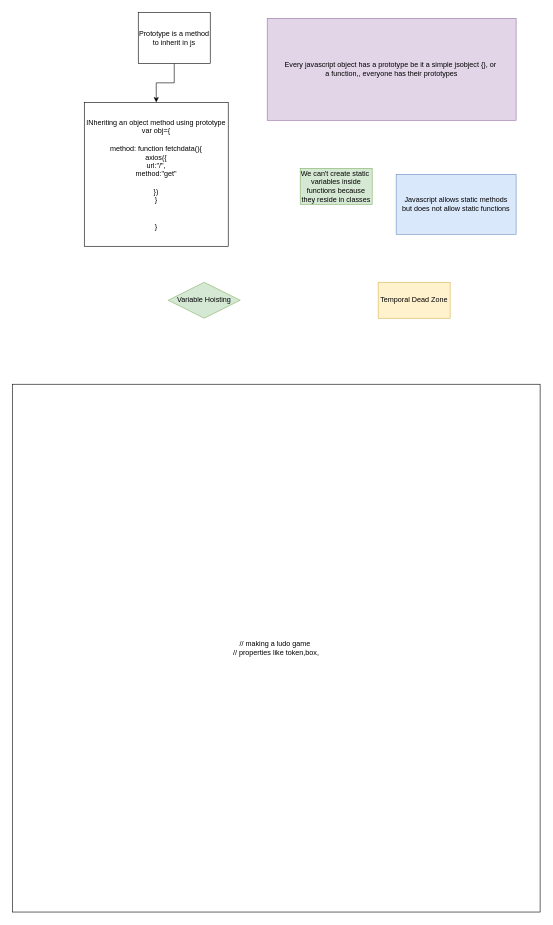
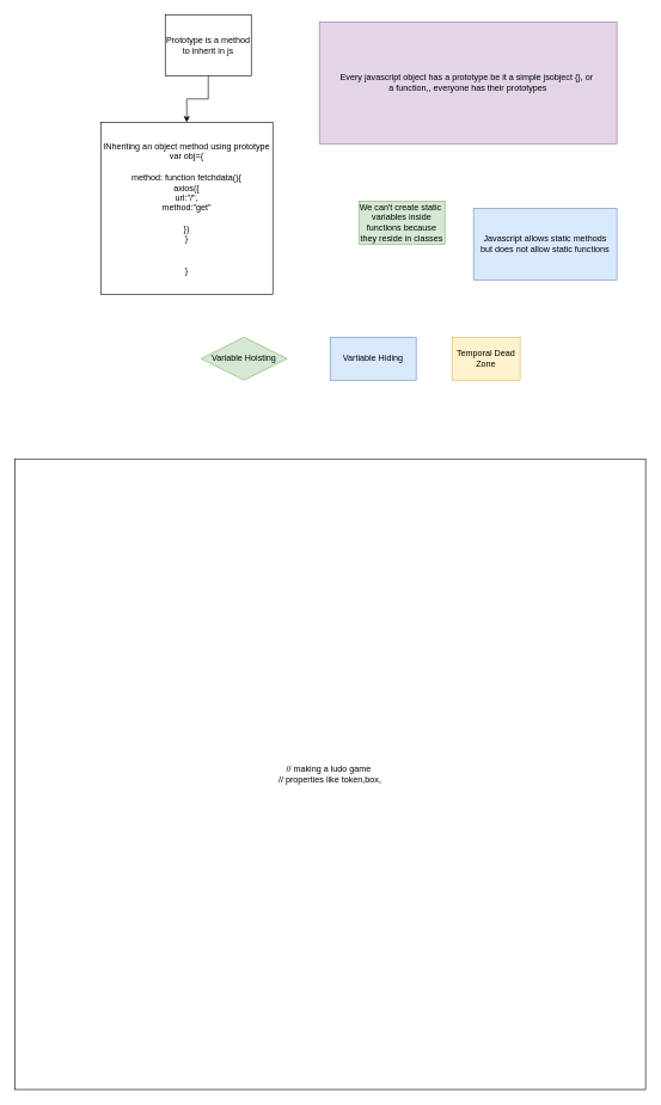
  <mxCell id="0" />
  <mxCell id="1" parent="0" />
  <mxCell id="2" style="edgeStyle=orthogonalEdgeStyle;rounded=0;orthogonalLoop=1;jettySize=auto;html=1;" parent="1" source="3" target="4" edge="1"><mxGeometry relative="1" as="geometry" /></mxCell>
  <mxCell id="3" value="Prototype is a method&lt;div&gt;to inherit in js&lt;/div&gt;" style="rounded=0;whiteSpace=wrap;html=1;" parent="1" vertex="1"><mxGeometry x="230" y="20" width="120" height="85" as="geometry" /></mxCell>
  <mxCell id="4" value="INheriting an object method using prototype&lt;div&gt;var obj={&lt;/div&gt;&lt;div&gt;&lt;br&gt;&lt;/div&gt;&lt;div&gt;method: function fetchdata(){&lt;/div&gt;&lt;div&gt;axios({&lt;/div&gt;&lt;div&gt;url:&quot;/&quot;,&lt;/div&gt;&lt;div&gt;method:&quot;get&quot;&lt;/div&gt;&lt;div&gt;&lt;br&gt;&lt;/div&gt;&lt;div&gt;})&lt;/div&gt;&lt;div&gt;}&lt;/div&gt;&lt;div&gt;&lt;br&gt;&lt;/div&gt;&lt;div&gt;&lt;br&gt;&lt;/div&gt;&lt;div&gt;}&lt;/div&gt;" style="whiteSpace=wrap;html=1;aspect=fixed;" parent="1" vertex="1"><mxGeometry x="140" y="170" width="240" height="240" as="geometry" /></mxCell>
  <mxCell id="5" value="// making a ludo game&amp;nbsp;&lt;div&gt;// properties like token,box,&lt;/div&gt;" style="whiteSpace=wrap;html=1;aspect=fixed;" parent="1" vertex="1"><mxGeometry y="640" width="880" height="880" as="geometry" x="20" /></mxCell>
  <mxCell id="6" value="Every javascript object has a prototype be it a simple jsobject {}, or&amp;nbsp;&lt;div&gt;a function,, everyone has their prototypes&lt;/div&gt;" style="rounded=0;whiteSpace=wrap;html=1;fillColor=#e1d5e7;strokeColor=#9673a6;" parent="1" vertex="1"><mxGeometry x="445" y="30" width="415" height="170" as="geometry" /></mxCell>
  <mxCell id="7" value="We can't create static&amp;nbsp;&lt;div&gt;variables inside functions because&lt;/div&gt;&lt;div&gt;they reside in classes&lt;/div&gt;" style="rounded=0;whiteSpace=wrap;html=1;fillColor=#d5e8d4;strokeColor=#82b366;" vertex="1" parent="1"><mxGeometry x="500" y="280" width="120" height="60" as="geometry" /></mxCell>
  <mxCell id="8" value="Javascript allows static methods&lt;div&gt;but does not allow static functions&lt;/div&gt;" style="rounded=0;whiteSpace=wrap;html=1;fillColor=#dae8fc;strokeColor=#6c8ebf;" vertex="1" parent="1"><mxGeometry x="660" y="290" width="200" height="100" as="geometry" /></mxCell>
  <mxCell id="9" value="Variable Hoisting" style="rhombus;whiteSpace=wrap;html=1;fillColor=#d5e8d4;strokeColor=#82b366;" vertex="1" parent="1"><mxGeometry x="280" y="470" width="120" height="60" as="geometry" /></mxCell>
- <mxCell id="11" value="Temporal Dead Zone" style="rounded=0;whiteSpace=wrap;html=1;fillColor=#fff2cc;strokeColor=#d6b656;" vertex="1" parent="1"><mxGeometry x="630" y="470" width="120" height="60" as="geometry" /></mxCell>
+ <mxCell id="10" value="Vartiable Hiding" style="rounded=0;whiteSpace=wrap;html=1;fillColor=#dae8fc;strokeColor=#6c8ebf;" vertex="1" parent="1"><mxGeometry x="460" y="470" width="120" height="60" as="geometry" /></mxCell>
+ <mxCell id="11" value="Temporal Dead Zone" style="rounded=0;whiteSpace=wrap;html=1;fillColor=#fff2cc;strokeColor=#d6b656;" vertex="1" parent="1"><mxGeometry x="630" y="470" width="95" height="60" as="geometry" /></mxCell>
